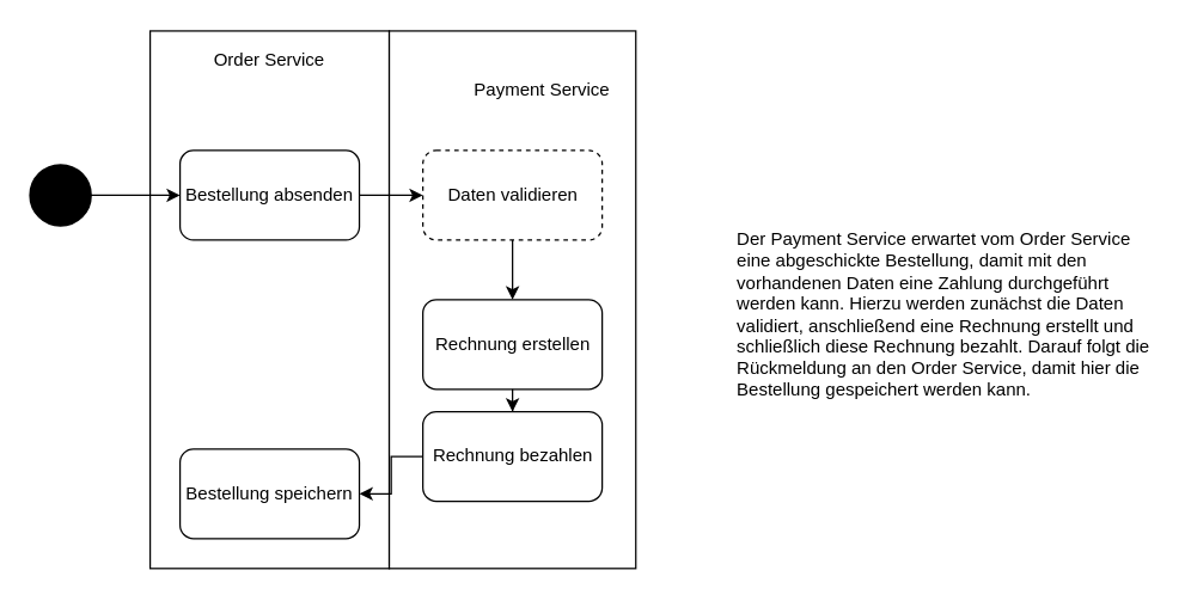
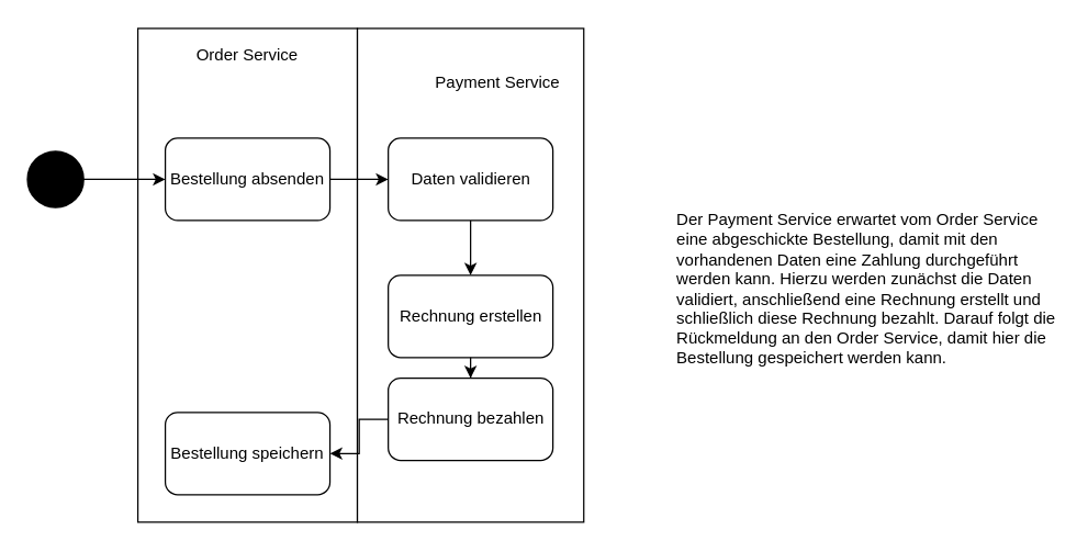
  <mxCell id="0" />
  <mxCell id="1" parent="0" />
  <mxCell id="2" value="" style="rounded=0;whiteSpace=wrap;html=1;" vertex="1" parent="1"><mxGeometry x="100" y="20" width="160" height="360" as="geometry" /></mxCell>
  <mxCell id="3" value="Order Service" style="text;html=1;strokeColor=none;fillColor=none;align=center;verticalAlign=middle;whiteSpace=wrap;rounded=0;" vertex="1" parent="1"><mxGeometry x="140" y="30" width="80" height="20" as="geometry" /></mxCell>
  <mxCell id="4" value="Bestellung absenden" style="rounded=1;whiteSpace=wrap;html=1;" vertex="1" parent="1"><mxGeometry x="120" y="100" width="120" height="60" as="geometry" /></mxCell>
  <mxCell id="5" value="" style="rounded=0;whiteSpace=wrap;html=1;" vertex="1" parent="1"><mxGeometry x="260" y="20" width="165" height="360" as="geometry" /></mxCell>
  <mxCell id="6" value="Payment Service" style="text;html=1;strokeColor=none;fillColor=none;align=center;verticalAlign=middle;whiteSpace=wrap;rounded=0;" vertex="1" parent="1"><mxGeometry x="309" y="50" width="107" height="20" as="geometry" /></mxCell>
  <mxCell id="7" style="edgeStyle=orthogonalEdgeStyle;rounded=0;orthogonalLoop=1;jettySize=auto;html=1;entryX=0.5;entryY=0;entryDx=0;entryDy=0;" edge="1" parent="1" source="8" target="10"><mxGeometry relative="1" as="geometry" /></mxCell>
  <mxCell id="8" value="Rechnung erstellen" style="rounded=1;whiteSpace=wrap;html=1;" vertex="1" parent="1"><mxGeometry x="282.5" y="200" width="120" height="60" as="geometry" /></mxCell>
  <mxCell id="9" style="edgeStyle=orthogonalEdgeStyle;rounded=0;orthogonalLoop=1;jettySize=auto;html=1;entryX=1;entryY=0.5;entryDx=0;entryDy=0;" edge="1" parent="1" source="10" target="11"><mxGeometry relative="1" as="geometry" /></mxCell>
  <mxCell id="10" value="Rechnung bezahlen" style="rounded=1;whiteSpace=wrap;html=1;" vertex="1" parent="1"><mxGeometry x="282.5" y="275" width="120" height="60" as="geometry" /></mxCell>
  <mxCell id="11" value="Bestellung speichern" style="rounded=1;whiteSpace=wrap;html=1;" vertex="1" parent="1"><mxGeometry x="120" y="300" width="120" height="60" as="geometry" /></mxCell>
  <mxCell id="12" style="edgeStyle=orthogonalEdgeStyle;rounded=0;orthogonalLoop=1;jettySize=auto;html=1;" edge="1" parent="1" source="13" target="4"><mxGeometry relative="1" as="geometry" /></mxCell>
  <mxCell id="13" value="" style="strokeWidth=2;html=1;shape=mxgraph.flowchart.start_2;whiteSpace=wrap;fillColor=#000000;" vertex="1" parent="1"><mxGeometry x="20" y="110" width="40" height="40" as="geometry" /></mxCell>
  <mxCell id="14" style="edgeStyle=orthogonalEdgeStyle;rounded=0;orthogonalLoop=1;jettySize=auto;html=1;" edge="1" parent="1" source="15" target="8"><mxGeometry relative="1" as="geometry" /></mxCell>
- <mxCell id="15" value="Daten validieren" style="rounded=1;whiteSpace=wrap;html=1;dashed=1;" vertex="1" parent="1"><mxGeometry x="282.5" y="100" width="120" height="60" as="geometry" /></mxCell>
+ <mxCell id="15" value="Daten validieren" style="rounded=1;whiteSpace=wrap;html=1;" vertex="1" parent="1"><mxGeometry x="282.5" y="100" width="120" height="60" as="geometry" /></mxCell>
  <mxCell id="16" style="edgeStyle=orthogonalEdgeStyle;rounded=0;orthogonalLoop=1;jettySize=auto;html=1;entryX=0;entryY=0.5;entryDx=0;entryDy=0;" edge="1" parent="1" source="4" target="15"><mxGeometry relative="1" as="geometry" /></mxCell>
  <mxCell id="17" value="Der Payment Service erwartet vom Order Service eine abgeschickte Bestellung, damit mit den vorhandenen Daten eine Zahlung durchgeführt werden kann. Hierzu werden zunächst die Daten validiert, anschließend eine Rechnung erstellt und schließlich diese Rechnung bezahlt. Darauf folgt die Rückmeldung an den Order Service, damit hier die Bestellung gespeichert werden kann." style="text;html=1;strokeColor=none;fillColor=none;align=left;verticalAlign=middle;whiteSpace=wrap;rounded=0;" vertex="1" parent="1"><mxGeometry x="491" y="40" width="280" height="340" as="geometry" /></mxCell>
